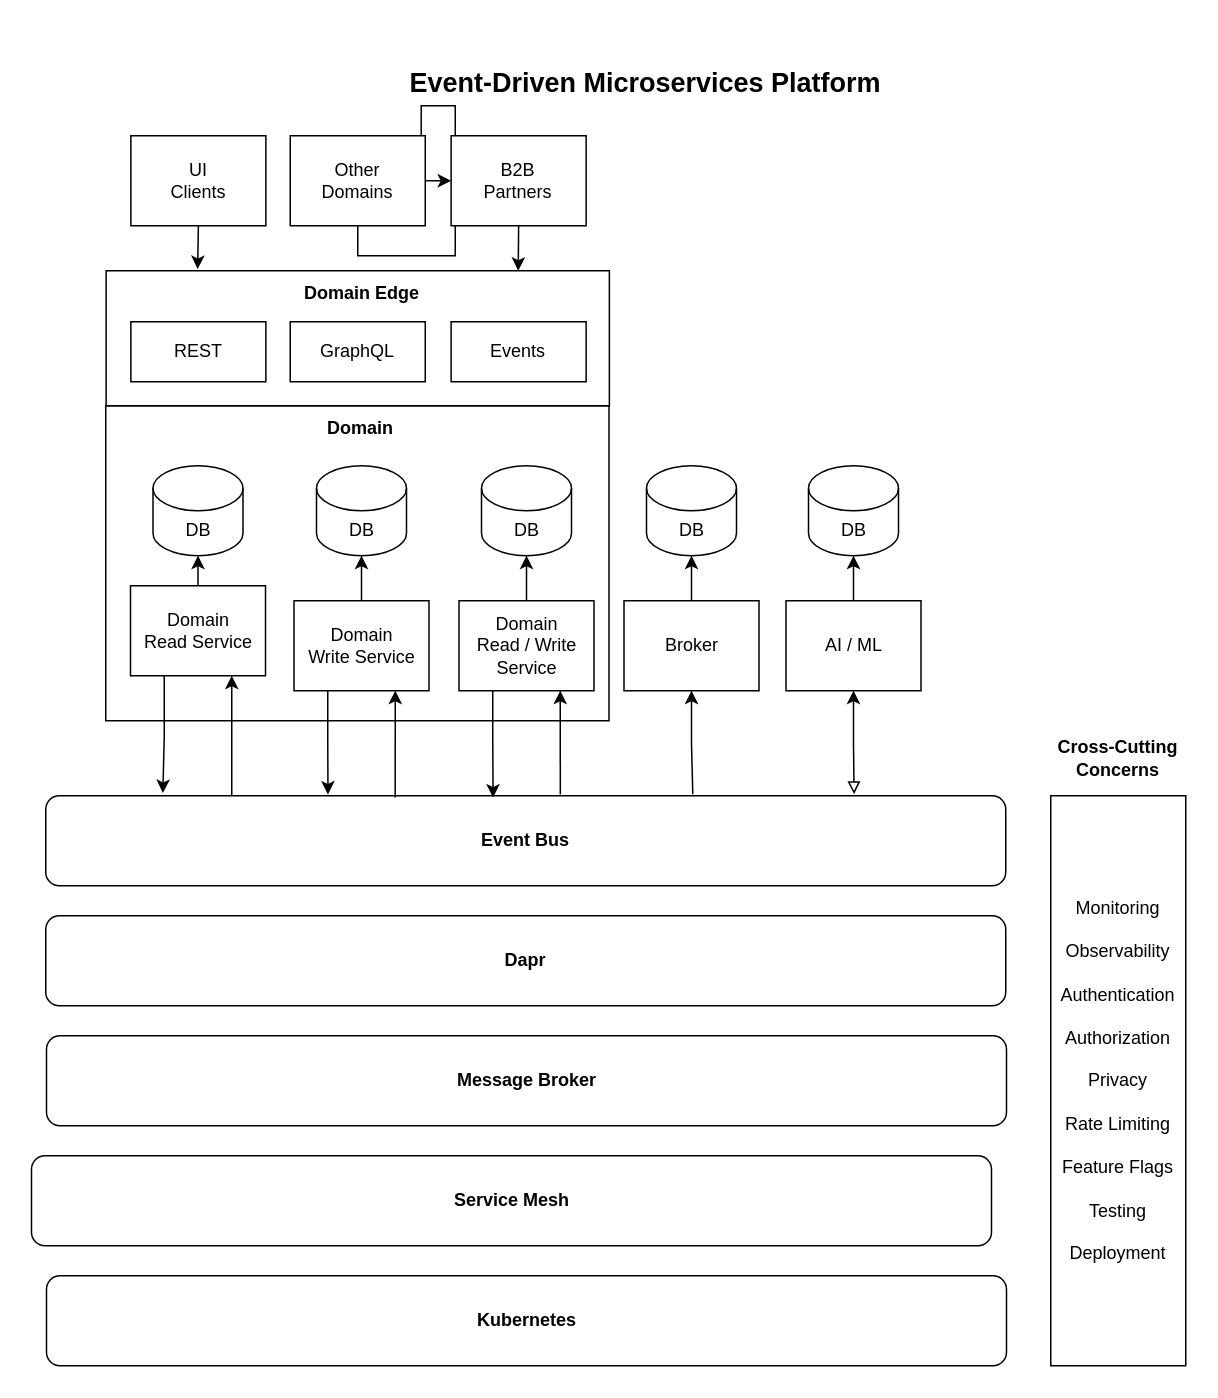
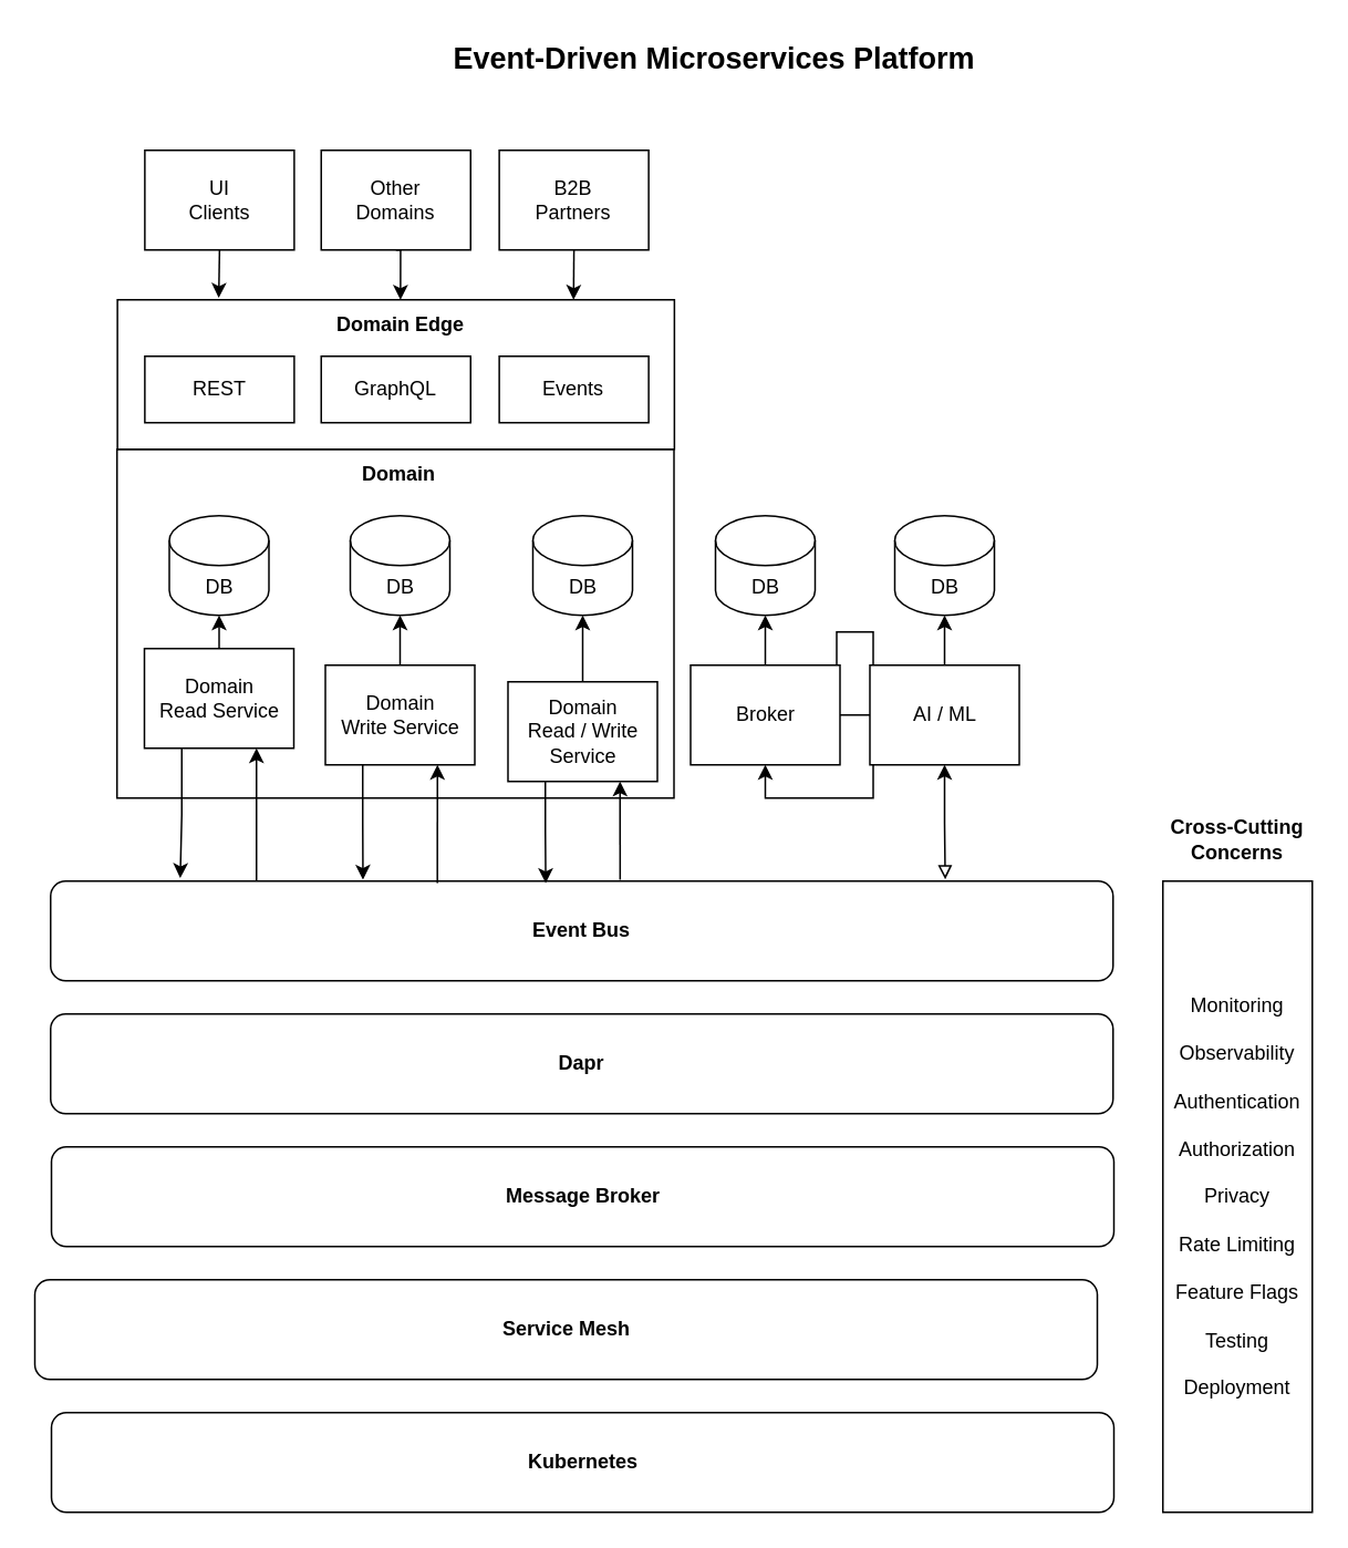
  <mxCell id="0" />
  <mxCell id="1" parent="0" />
  <mxCell id="2" value="" style="rounded=0;whiteSpace=wrap;html=1;fillColor=none;" vertex="1" parent="1"><mxGeometry x="70" y="270" width="335.5" height="210" as="geometry" /></mxCell>
  <mxCell id="3" value="Event Bus" style="rounded=1;whiteSpace=wrap;html=1;fontStyle=1" vertex="1" parent="1"><mxGeometry x="30" y="530" width="640" height="60" as="geometry" /></mxCell>
  <mxCell id="4" value="Message Broker" style="rounded=1;whiteSpace=wrap;html=1;fontStyle=1" vertex="1" parent="1"><mxGeometry x="30.5" y="690" width="640" height="60" as="geometry" /></mxCell>
  <mxCell id="5" value="Service Mesh" style="rounded=1;whiteSpace=wrap;html=1;fontStyle=1" vertex="1" parent="1"><mxGeometry x="20.5" y="770" width="640" height="60" as="geometry" /></mxCell>
  <mxCell id="6" value="Kubernetes" style="rounded=1;whiteSpace=wrap;html=1;fontStyle=1" vertex="1" parent="1"><mxGeometry x="30.5" y="850" width="640" height="60" as="geometry" /></mxCell>
  <mxCell id="7" value="DB" style="shape=cylinder3;whiteSpace=wrap;html=1;boundedLbl=1;backgroundOutline=1;size=15;" vertex="1" parent="1"><mxGeometry x="101.5" y="310" width="60" height="60" as="geometry" /></mxCell>
  <mxCell id="8" style="edgeStyle=orthogonalEdgeStyle;rounded=0;orthogonalLoop=1;jettySize=auto;html=1;exitX=0.25;exitY=1;exitDx=0;exitDy=0;entryX=0.122;entryY=-0.03;entryDx=0;entryDy=0;entryPerimeter=0;" edge="1" parent="1" source="11" target="3"><mxGeometry relative="1" as="geometry" /></mxCell>
  <mxCell id="9" style="edgeStyle=orthogonalEdgeStyle;rounded=0;orthogonalLoop=1;jettySize=auto;html=1;exitX=0.75;exitY=1;exitDx=0;exitDy=0;startArrow=classic;startFill=1;endArrow=none;endFill=0;" edge="1" parent="1" source="11"><mxGeometry relative="1" as="geometry"><mxPoint x="154" y="530" as="targetPoint" /></mxGeometry></mxCell>
  <mxCell id="10" style="edgeStyle=orthogonalEdgeStyle;rounded=0;orthogonalLoop=1;jettySize=auto;html=1;exitX=0.5;exitY=0;exitDx=0;exitDy=0;entryX=0.5;entryY=1;entryDx=0;entryDy=0;entryPerimeter=0;startArrow=none;startFill=0;endArrow=classic;endFill=1;" edge="1" parent="1" source="11" target="7"><mxGeometry relative="1" as="geometry" /></mxCell>
  <mxCell id="11" value="Domain&lt;br&gt;Read Service" style="rounded=0;whiteSpace=wrap;html=1;" vertex="1" parent="1"><mxGeometry x="86.5" y="390" width="90" height="60" as="geometry" /></mxCell>
  <mxCell id="12" value="DB" style="shape=cylinder3;whiteSpace=wrap;html=1;boundedLbl=1;backgroundOutline=1;size=15;" vertex="1" parent="1"><mxGeometry x="210.5" y="310" width="60" height="60" as="geometry" /></mxCell>
  <mxCell id="13" style="edgeStyle=orthogonalEdgeStyle;rounded=0;orthogonalLoop=1;jettySize=auto;html=1;exitX=0.75;exitY=1;exitDx=0;exitDy=0;entryX=0.364;entryY=0.02;entryDx=0;entryDy=0;entryPerimeter=0;startArrow=classic;startFill=1;endArrow=none;endFill=0;" edge="1" parent="1" source="16" target="3"><mxGeometry relative="1" as="geometry" /></mxCell>
  <mxCell id="14" style="edgeStyle=orthogonalEdgeStyle;rounded=0;orthogonalLoop=1;jettySize=auto;html=1;exitX=0.25;exitY=1;exitDx=0;exitDy=0;entryX=0.294;entryY=-0.014;entryDx=0;entryDy=0;entryPerimeter=0;startArrow=none;startFill=0;endArrow=classic;endFill=1;" edge="1" parent="1" source="16" target="3"><mxGeometry relative="1" as="geometry" /></mxCell>
  <mxCell id="15" style="edgeStyle=orthogonalEdgeStyle;rounded=0;orthogonalLoop=1;jettySize=auto;html=1;entryX=0.5;entryY=1;entryDx=0;entryDy=0;entryPerimeter=0;startArrow=none;startFill=0;endArrow=classic;endFill=1;" edge="1" parent="1" source="16" target="12"><mxGeometry relative="1" as="geometry" /></mxCell>
  <mxCell id="16" value="Domain&lt;br&gt;Write Service" style="rounded=0;whiteSpace=wrap;html=1;" vertex="1" parent="1"><mxGeometry x="195.5" y="400" width="90" height="60" as="geometry" /></mxCell>
  <mxCell id="17" value="DB" style="shape=cylinder3;whiteSpace=wrap;html=1;boundedLbl=1;backgroundOutline=1;size=15;" vertex="1" parent="1"><mxGeometry x="320.5" y="310" width="60" height="60" as="geometry" /></mxCell>
  <mxCell id="18" style="edgeStyle=orthogonalEdgeStyle;rounded=0;orthogonalLoop=1;jettySize=auto;html=1;exitX=0.75;exitY=1;exitDx=0;exitDy=0;entryX=0.536;entryY=-0.014;entryDx=0;entryDy=0;entryPerimeter=0;startArrow=classic;startFill=1;endArrow=none;endFill=0;" edge="1" parent="1" source="21" target="3"><mxGeometry relative="1" as="geometry" /></mxCell>
  <mxCell id="19" style="edgeStyle=orthogonalEdgeStyle;rounded=0;orthogonalLoop=1;jettySize=auto;html=1;exitX=0.25;exitY=1;exitDx=0;exitDy=0;entryX=0.466;entryY=0.02;entryDx=0;entryDy=0;entryPerimeter=0;startArrow=none;startFill=0;endArrow=classic;endFill=1;" edge="1" parent="1" source="21" target="3"><mxGeometry relative="1" as="geometry" /></mxCell>
  <mxCell id="20" style="edgeStyle=orthogonalEdgeStyle;rounded=0;orthogonalLoop=1;jettySize=auto;html=1;entryX=0.5;entryY=1;entryDx=0;entryDy=0;entryPerimeter=0;startArrow=none;startFill=0;endArrow=classic;endFill=1;" edge="1" parent="1" source="21" target="17"><mxGeometry relative="1" as="geometry" /></mxCell>
- <mxCell id="21" value="Domain&lt;br&gt;Read / Write Service" style="rounded=0;whiteSpace=wrap;html=1;" vertex="1" parent="1"><mxGeometry x="305.5" y="400" width="90" height="60" as="geometry" /></mxCell>
+ <mxCell id="21" value="Domain&lt;br&gt;Read / Write Service" style="rounded=0;whiteSpace=wrap;html=1;" vertex="1" parent="1"><mxGeometry x="305.5" y="410" width="90" height="60" as="geometry" /></mxCell>
  <mxCell id="22" value="DB" style="shape=cylinder3;whiteSpace=wrap;html=1;boundedLbl=1;backgroundOutline=1;size=15;" vertex="1" parent="1"><mxGeometry x="430.5" y="310" width="60" height="60" as="geometry" /></mxCell>
- <mxCell id="23" style="edgeStyle=orthogonalEdgeStyle;rounded=0;orthogonalLoop=1;jettySize=auto;html=1;exitX=0.5;exitY=1;exitDx=0;exitDy=0;startArrow=classic;startFill=1;endArrow=none;endFill=0;entryX=0.674;entryY=-0.018;entryDx=0;entryDy=0;entryPerimeter=0;" edge="1" parent="1" source="25" target="3"><mxGeometry relative="1" as="geometry"><mxPoint x="483" y="530" as="targetPoint" /></mxGeometry></mxCell>
+ <mxCell id="23" style="edgeStyle=orthogonalEdgeStyle;rounded=0;orthogonalLoop=1;jettySize=auto;html=1;exitX=0.5;exitY=1;exitDx=0;exitDy=0;startArrow=classic;startFill=1;endArrow=none;endFill=0;" edge="1" parent="1" source="25" target="29"><mxGeometry relative="1" as="geometry"><mxPoint x="483" y="530" as="targetPoint" /></mxGeometry></mxCell>
  <mxCell id="24" style="edgeStyle=orthogonalEdgeStyle;rounded=0;orthogonalLoop=1;jettySize=auto;html=1;entryX=0.5;entryY=1;entryDx=0;entryDy=0;entryPerimeter=0;startArrow=none;startFill=0;endArrow=classic;endFill=1;" edge="1" parent="1" source="25" target="22"><mxGeometry relative="1" as="geometry" /></mxCell>
  <mxCell id="25" value="Broker" style="rounded=0;whiteSpace=wrap;html=1;" vertex="1" parent="1"><mxGeometry x="415.5" y="400" width="90" height="60" as="geometry" /></mxCell>
  <mxCell id="26" value="DB" style="shape=cylinder3;whiteSpace=wrap;html=1;boundedLbl=1;backgroundOutline=1;size=15;" vertex="1" parent="1"><mxGeometry x="538.5" y="310" width="60" height="60" as="geometry" /></mxCell>
  <mxCell id="27" style="edgeStyle=orthogonalEdgeStyle;rounded=0;orthogonalLoop=1;jettySize=auto;html=1;exitX=0.5;exitY=1;exitDx=0;exitDy=0;entryX=0.842;entryY=-0.018;entryDx=0;entryDy=0;entryPerimeter=0;startArrow=classic;startFill=1;endArrow=block;endFill=0;" edge="1" parent="1" source="29" target="3"><mxGeometry relative="1" as="geometry" /></mxCell>
  <mxCell id="28" style="edgeStyle=orthogonalEdgeStyle;rounded=0;orthogonalLoop=1;jettySize=auto;html=1;entryX=0.5;entryY=1;entryDx=0;entryDy=0;entryPerimeter=0;startArrow=none;startFill=0;endArrow=classic;endFill=1;" edge="1" parent="1" source="29" target="26"><mxGeometry relative="1" as="geometry" /></mxCell>
  <mxCell id="29" value="AI / ML" style="rounded=0;whiteSpace=wrap;html=1;" vertex="1" parent="1"><mxGeometry x="523.5" y="400" width="90" height="60" as="geometry" /></mxCell>
  <mxCell id="30" value="&lt;b&gt;Domain&lt;/b&gt;" style="text;html=1;strokeColor=none;fillColor=none;align=center;verticalAlign=middle;whiteSpace=wrap;rounded=0;" vertex="1" parent="1"><mxGeometry x="70" y="270" width="340" height="30" as="geometry" /></mxCell>
  <mxCell id="31" value="" style="rounded=0;whiteSpace=wrap;html=1;fillColor=none;" vertex="1" parent="1"><mxGeometry x="70.25" y="180" width="335.5" height="90" as="geometry" /></mxCell>
  <mxCell id="32" value="&lt;b&gt;Domain Edge&lt;/b&gt;" style="text;html=1;strokeColor=none;fillColor=none;align=center;verticalAlign=middle;whiteSpace=wrap;rounded=0;" vertex="1" parent="1"><mxGeometry x="70.75" y="180" width="340" height="30" as="geometry" /></mxCell>
  <mxCell id="33" value="REST" style="rounded=0;whiteSpace=wrap;html=1;" vertex="1" parent="1"><mxGeometry x="86.75" y="214" width="90" height="40" as="geometry" /></mxCell>
  <mxCell id="34" value="GraphQL" style="rounded=0;whiteSpace=wrap;html=1;" vertex="1" parent="1"><mxGeometry x="193" y="214" width="90" height="40" as="geometry" /></mxCell>
  <mxCell id="35" value="Events" style="rounded=0;whiteSpace=wrap;html=1;" vertex="1" parent="1"><mxGeometry x="300.25" y="214" width="90" height="40" as="geometry" /></mxCell>
  <mxCell id="36" style="edgeStyle=orthogonalEdgeStyle;rounded=0;orthogonalLoop=1;jettySize=auto;html=1;exitX=0.5;exitY=1;exitDx=0;exitDy=0;entryX=0.178;entryY=-0.039;entryDx=0;entryDy=0;entryPerimeter=0;startArrow=none;startFill=0;endArrow=classic;endFill=1;" edge="1" parent="1" source="37" target="32"><mxGeometry relative="1" as="geometry" /></mxCell>
  <mxCell id="37" value="UI&lt;br&gt;Clients" style="rounded=0;whiteSpace=wrap;html=1;" vertex="1" parent="1"><mxGeometry x="86.75" y="90" width="90" height="60" as="geometry" /></mxCell>
- <mxCell id="38" style="edgeStyle=orthogonalEdgeStyle;rounded=0;orthogonalLoop=1;jettySize=auto;html=1;exitX=0.5;exitY=1;exitDx=0;exitDy=0;startArrow=none;startFill=0;endArrow=classic;endFill=1;" edge="1" parent="1" source="39" target="41"><mxGeometry relative="1" as="geometry" /></mxCell>
+ <mxCell id="38" style="edgeStyle=orthogonalEdgeStyle;rounded=0;orthogonalLoop=1;jettySize=auto;html=1;exitX=0.5;exitY=1;exitDx=0;exitDy=0;entryX=0.5;entryY=0;entryDx=0;entryDy=0;startArrow=none;startFill=0;endArrow=classic;endFill=1;" edge="1" parent="1" source="39" target="32"><mxGeometry relative="1" as="geometry" /></mxCell>
  <mxCell id="39" value="Other&lt;br&gt;Domains" style="rounded=0;whiteSpace=wrap;html=1;" vertex="1" parent="1"><mxGeometry x="193" y="90" width="90" height="60" as="geometry" /></mxCell>
  <mxCell id="40" style="edgeStyle=orthogonalEdgeStyle;rounded=0;orthogonalLoop=1;jettySize=auto;html=1;exitX=0.5;exitY=1;exitDx=0;exitDy=0;startArrow=none;startFill=0;endArrow=classic;endFill=1;" edge="1" parent="1" source="41"><mxGeometry relative="1" as="geometry"><mxPoint x="345" y="180" as="targetPoint" /></mxGeometry></mxCell>
  <mxCell id="41" value="B2B&lt;br&gt;Partners" style="rounded=0;whiteSpace=wrap;html=1;" vertex="1" parent="1"><mxGeometry x="300.25" y="90" width="90" height="60" as="geometry" /></mxCell>
  <mxCell id="42" value="Monitoring&lt;br&gt;&lt;br&gt;Observability&lt;br&gt;&lt;br&gt;Authentication&lt;br&gt;&lt;br&gt;Authorization&lt;br&gt;&lt;br&gt;Privacy&lt;br&gt;&lt;br&gt;Rate Limiting&lt;br&gt;&lt;br&gt;Feature Flags&lt;br&gt;&lt;br&gt;Testing&lt;br&gt;&lt;br&gt;Deployment" style="rounded=0;whiteSpace=wrap;html=1;" vertex="1" parent="1"><mxGeometry x="700" y="530" width="90" height="380" as="geometry" /></mxCell>
  <mxCell id="43" value="&lt;b&gt;Cross-Cutting&lt;br&gt;Concerns&lt;br&gt;&lt;/b&gt;" style="text;html=1;strokeColor=none;fillColor=none;align=center;verticalAlign=middle;whiteSpace=wrap;rounded=0;" vertex="1" parent="1"><mxGeometry x="700" y="490" width="90" height="30" as="geometry" /></mxCell>
- <mxCell id="44" value="&lt;b style=&quot;font-size: 18px&quot;&gt;Event-Driven Microservices Platform&lt;/b&gt;" style="text;html=1;strokeColor=none;fillColor=none;align=center;verticalAlign=middle;whiteSpace=wrap;rounded=0;fontSize=18;" vertex="1" parent="1"><mxGeometry x="70" y="40" width="720" height="30" as="geometry" /></mxCell>
+ <mxCell id="44" value="&lt;b style=&quot;font-size: 18px&quot;&gt;Event-Driven Microservices Platform&lt;/b&gt;" style="text;html=1;strokeColor=none;fillColor=none;align=center;verticalAlign=middle;whiteSpace=wrap;rounded=0;fontSize=18;" vertex="1" parent="1"><mxGeometry x="70" y="20" width="720" height="30" as="geometry" /></mxCell>
  <mxCell id="45" value="Dapr" style="rounded=1;whiteSpace=wrap;html=1;fontStyle=1" vertex="1" parent="1"><mxGeometry x="30" y="610" width="640" height="60" as="geometry" /></mxCell>
